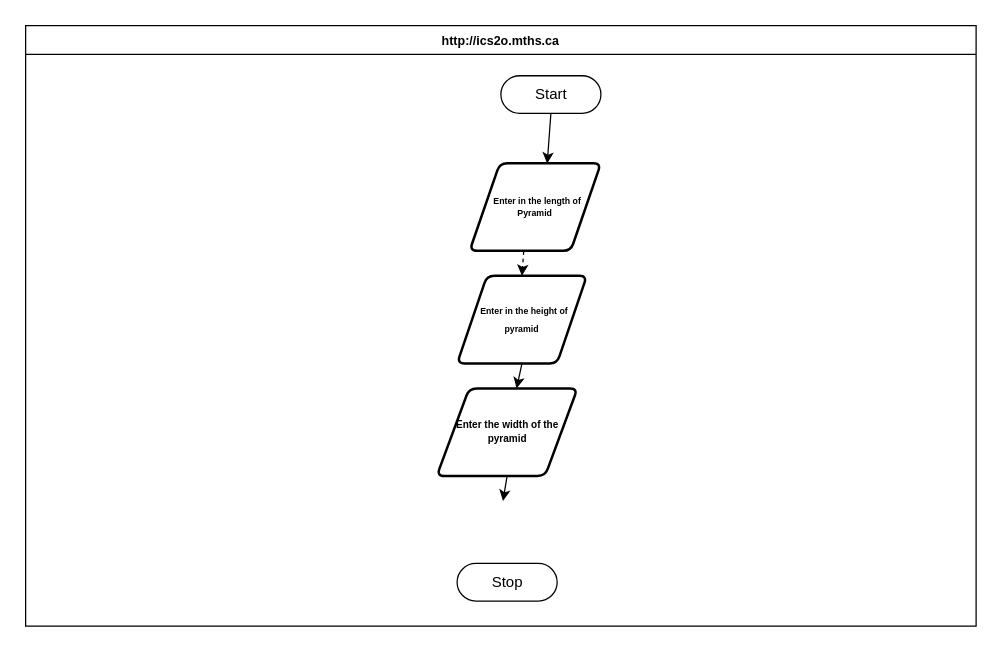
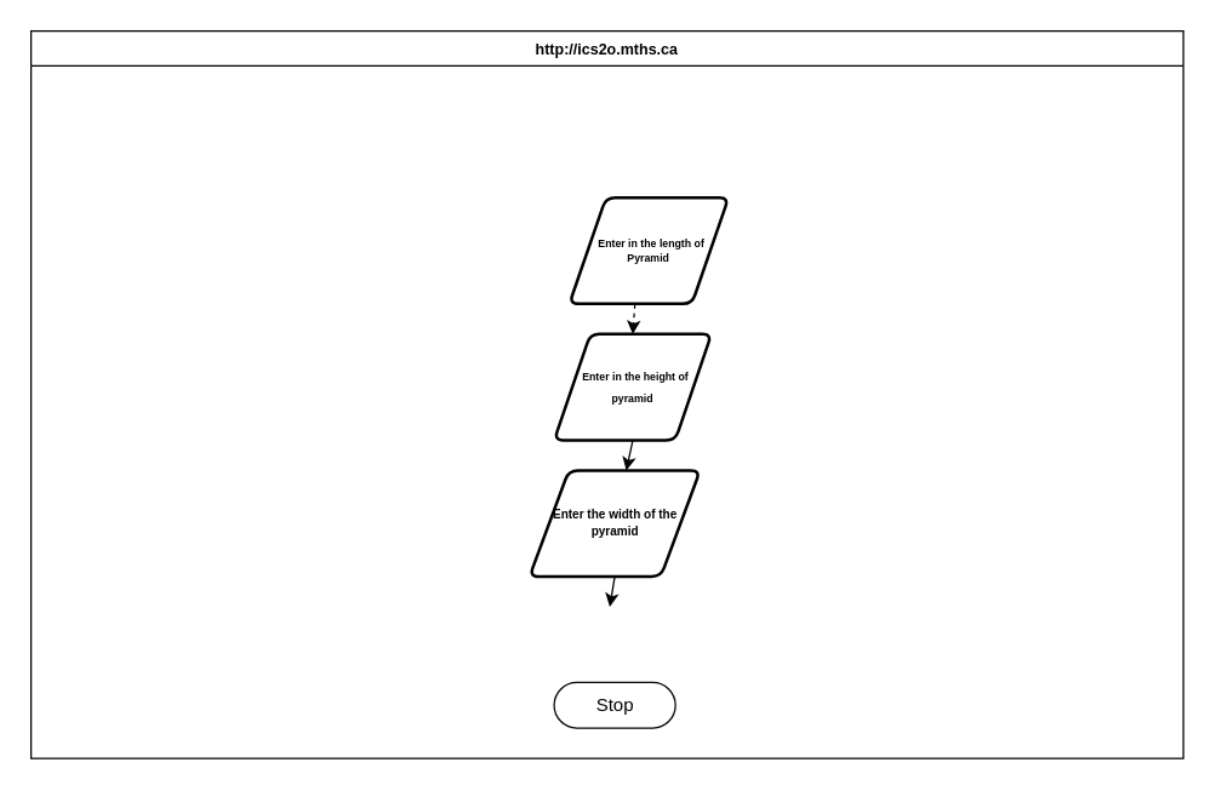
  <mxCell id="0" />
  <mxCell id="1" parent="0" />
  <mxCell id="2" value="http://ics2o.mths.ca" style="swimlane;whiteSpace=wrap;html=1;fontSize=10;" parent="1" vertex="1"><mxGeometry x="20" y="20" width="760" height="480" as="geometry" /></mxCell>
- <mxCell id="3" value="Start" style="html=1;dashed=0;whitespace=wrap;shape=mxgraph.dfd.start" parent="2" vertex="1"><mxGeometry x="380" y="40" width="80" height="30" as="geometry" /></mxCell>
  <mxCell id="4" value="Stop" style="html=1;dashed=0;whitespace=wrap;shape=mxgraph.dfd.start" parent="2" vertex="1"><mxGeometry x="345" y="430" width="80" height="30" as="geometry" /></mxCell>
- <mxCell id="5" value="" style="endArrow=classic;html=1;exitX=0.5;exitY=0.5;exitDx=0;exitDy=15;exitPerimeter=0;entryX=0.591;entryY=0.003;entryDx=0;entryDy=0;entryPerimeter=0;" parent="2" source="3" target="6" edge="1"><mxGeometry width="50" height="50" relative="1" as="geometry"><mxPoint x="320" y="220" as="sourcePoint" /><mxPoint x="383.333" y="130" as="targetPoint" /><Array as="points" /></mxGeometry></mxCell>
  <mxCell id="6" value="&lt;h6&gt;&lt;font style=&quot;font-size: 7px;&quot;&gt;&amp;nbsp; Enter in the length of Pyramid&lt;/font&gt;&lt;/h6&gt;" style="shape=parallelogram;html=1;strokeWidth=2;perimeter=parallelogramPerimeter;whiteSpace=wrap;rounded=1;arcSize=12;size=0.23;" parent="2" vertex="1"><mxGeometry x="355" y="110" width="105" height="70" as="geometry" /></mxCell>
  <mxCell id="7" style="edgeStyle=none;html=1;exitX=0.5;exitY=1;exitDx=0;exitDy=0;" edge="1" parent="2" source="8" target="10"><mxGeometry relative="1" as="geometry" /></mxCell>
  <mxCell id="8" value="&lt;p style=&quot;line-height: 120%;&quot;&gt;&lt;/p&gt;&lt;h6 style=&quot;line-height: 163%;&quot;&gt;&lt;span style=&quot;background-color: initial;&quot;&gt;&lt;font style=&quot;font-size: 7px;&quot;&gt;&amp;nbsp; Enter in the height of pyramid&lt;/font&gt;&lt;/span&gt;&lt;/h6&gt;&lt;p&gt;&lt;/p&gt;" style="shape=parallelogram;html=1;strokeWidth=2;perimeter=parallelogramPerimeter;whiteSpace=wrap;rounded=1;arcSize=12;size=0.23;" parent="2" vertex="1"><mxGeometry x="345" y="200" width="103.75" height="70" as="geometry" /></mxCell>
  <mxCell id="9" style="edgeStyle=none;html=1;exitX=0.5;exitY=1;exitDx=0;exitDy=0;" edge="1" parent="2" source="10"><mxGeometry relative="1" as="geometry"><mxPoint x="381.667" y="380" as="targetPoint" /></mxGeometry></mxCell>
  <mxCell id="10" value="&lt;p style=&quot;line-height: 143%;&quot;&gt;&lt;/p&gt;&lt;h6 style=&quot;line-height: 153%;&quot;&gt;&lt;b&gt;&lt;font style=&quot;font-size: 8px;&quot;&gt;Enter the width of the pyramid&lt;/font&gt;&lt;/b&gt;&lt;/h6&gt;&lt;p&gt;&lt;/p&gt;" style="shape=parallelogram;html=1;strokeWidth=2;perimeter=parallelogramPerimeter;whiteSpace=wrap;rounded=1;arcSize=12;size=0.23;fontSize=9;" parent="2" vertex="1"><mxGeometry x="328.75" y="290" width="112.5" height="70" as="geometry" /></mxCell>
  <mxCell id="11" value="" style="endArrow=classic;html=1;entryX=0.5;entryY=0;entryDx=0;entryDy=0;exitX=0.412;exitY=1.003;exitDx=0;exitDy=0;exitPerimeter=0;dashed=1;" edge="1" parent="2" source="6" target="8"><mxGeometry width="50" height="50" relative="1" as="geometry"><mxPoint x="280" y="240" as="sourcePoint" /><mxPoint x="330" y="200" as="targetPoint" /></mxGeometry></mxCell>
